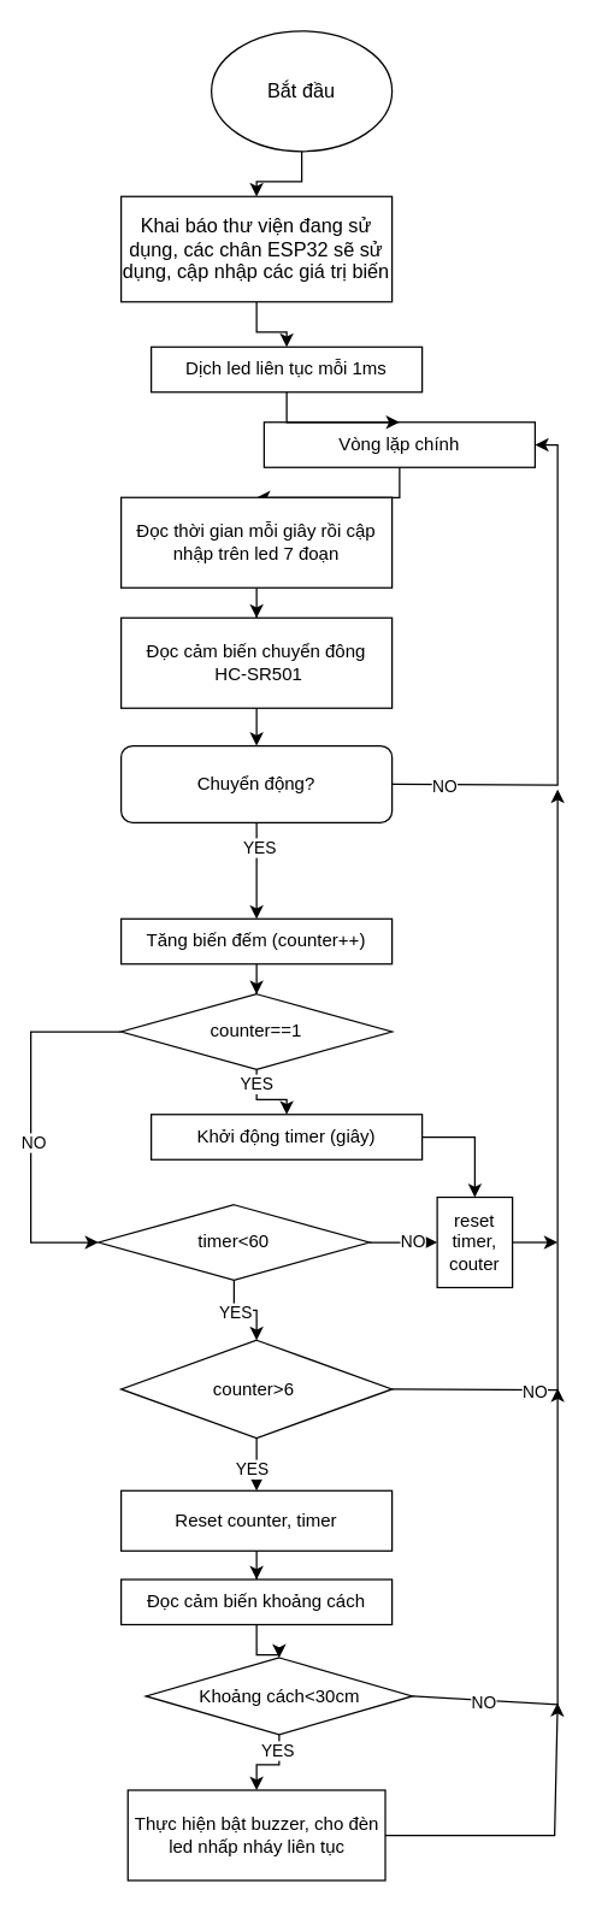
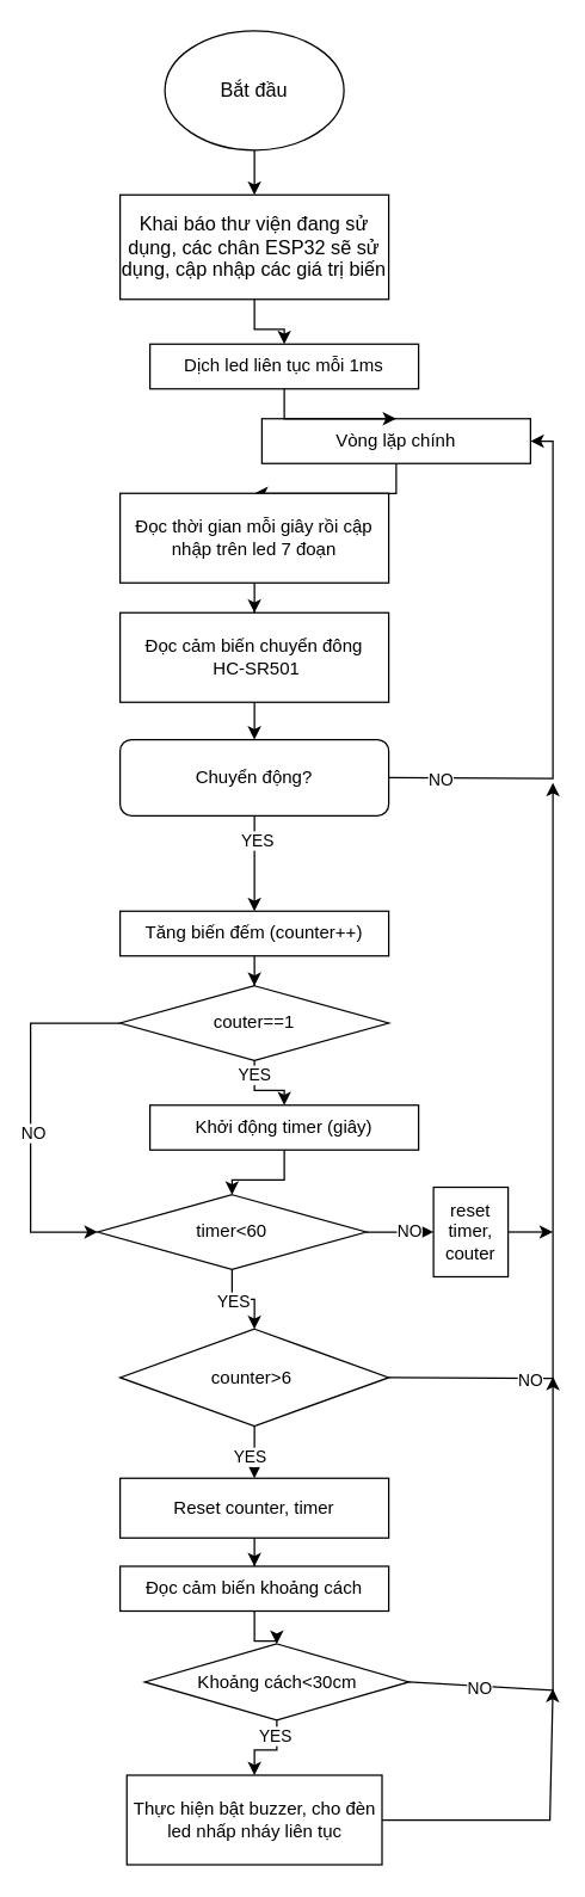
  <mxCell id="0" />
  <mxCell id="1" parent="0" />
  <mxCell id="2" value="" style="edgeStyle=orthogonalEdgeStyle;rounded=0;orthogonalLoop=1;jettySize=auto;html=1;" edge="1" parent="1" source="3" target="5"><mxGeometry relative="1" as="geometry" /></mxCell>
- <mxCell id="3" value="&lt;span style=&quot;font-size: 13px;&quot;&gt;Bắt đầu&lt;/span&gt;" style="ellipse;whiteSpace=wrap;html=1;" vertex="1" parent="1"><mxGeometry x="140" y="20" width="120" height="80" as="geometry" /></mxCell>
+ <mxCell id="3" value="&lt;span style=&quot;font-size: 13px;&quot;&gt;Bắt đầu&lt;/span&gt;" style="ellipse;whiteSpace=wrap;html=1;" vertex="1" parent="1"><mxGeometry x="110" y="20" width="120" height="80" as="geometry" /></mxCell>
  <mxCell id="4" value="" style="edgeStyle=orthogonalEdgeStyle;rounded=0;orthogonalLoop=1;jettySize=auto;html=1;" edge="1" parent="1" source="5" target="16"><mxGeometry relative="1" as="geometry" /></mxCell>
  <mxCell id="5" value="&lt;font style=&quot;font-size: 13px;&quot;&gt;Khai báo thư viện đang sử dụng, các chân ESP32 sẽ sử dụng, cập nhập các giá trị biến&lt;/font&gt;" style="whiteSpace=wrap;html=1;" vertex="1" parent="1"><mxGeometry x="80" y="130" width="180" height="70" as="geometry" /></mxCell>
  <mxCell id="6" value="" style="edgeStyle=orthogonalEdgeStyle;rounded=0;orthogonalLoop=1;jettySize=auto;html=1;" edge="1" parent="1" source="7" target="9"><mxGeometry relative="1" as="geometry" /></mxCell>
  <mxCell id="7" value="Vòng lặp chính" style="whiteSpace=wrap;html=1;" vertex="1" parent="1"><mxGeometry x="175" y="280" width="180" height="30" as="geometry" /></mxCell>
  <mxCell id="8" value="" style="edgeStyle=orthogonalEdgeStyle;rounded=0;orthogonalLoop=1;jettySize=auto;html=1;" edge="1" parent="1" source="9" target="11"><mxGeometry relative="1" as="geometry" /></mxCell>
  <mxCell id="9" value="Đọc thời gian mỗi giây rồi cập nhập trên led 7 đoạn" style="whiteSpace=wrap;html=1;" vertex="1" parent="1"><mxGeometry x="80" y="330" width="180" height="60" as="geometry" /></mxCell>
  <mxCell id="10" value="" style="edgeStyle=orthogonalEdgeStyle;rounded=0;orthogonalLoop=1;jettySize=auto;html=1;" edge="1" parent="1" source="11" target="14"><mxGeometry relative="1" as="geometry" /></mxCell>
  <mxCell id="11" value="Đọc cảm biến chuyển đông&lt;div&gt;&amp;nbsp;HC-SR501&lt;/div&gt;" style="whiteSpace=wrap;html=1;" vertex="1" parent="1"><mxGeometry x="80" y="410" width="180" height="60" as="geometry" /></mxCell>
  <mxCell id="12" value="" style="edgeStyle=orthogonalEdgeStyle;rounded=0;orthogonalLoop=1;jettySize=auto;html=1;" edge="1" parent="1" source="14" target="20"><mxGeometry relative="1" as="geometry" /></mxCell>
  <mxCell id="13" value="YES" style="edgeLabel;html=1;align=center;verticalAlign=middle;resizable=0;points=[];" vertex="1" connectable="0" parent="12"><mxGeometry x="-0.491" y="1" relative="1" as="geometry"><mxPoint as="offset" /></mxGeometry></mxCell>
  <mxCell id="14" value="Chuyển động?" style="whiteSpace=wrap;html=1;rounded=1;" vertex="1" parent="1"><mxGeometry x="80" y="495" width="180" height="51" as="geometry" /></mxCell>
  <mxCell id="15" value="" style="edgeStyle=orthogonalEdgeStyle;rounded=0;orthogonalLoop=1;jettySize=auto;html=1;" edge="1" parent="1" source="16" target="7"><mxGeometry relative="1" as="geometry" /></mxCell>
  <mxCell id="16" value="Dịch led liên tục mỗi 1ms" style="whiteSpace=wrap;html=1;" vertex="1" parent="1"><mxGeometry x="100" y="230" width="180" height="30" as="geometry" /></mxCell>
  <mxCell id="17" value="" style="endArrow=classic;html=1;rounded=0;exitX=1;exitY=0.5;exitDx=0;exitDy=0;entryX=1;entryY=0.5;entryDx=0;entryDy=0;" edge="1" parent="1" source="14" target="7"><mxGeometry width="50" height="50" relative="1" as="geometry"><mxPoint x="370" y="535" as="sourcePoint" /><mxPoint x="370" y="295" as="targetPoint" /><Array as="points"><mxPoint x="370" y="521" /><mxPoint x="370" y="295" /></Array></mxGeometry></mxCell>
  <mxCell id="18" value="NO" style="edgeLabel;html=1;align=center;verticalAlign=middle;resizable=0;points=[];" vertex="1" connectable="0" parent="17"><mxGeometry x="-0.798" y="-1" relative="1" as="geometry"><mxPoint as="offset" /></mxGeometry></mxCell>
  <mxCell id="19" value="" style="edgeStyle=orthogonalEdgeStyle;rounded=0;orthogonalLoop=1;jettySize=auto;html=1;" edge="1" parent="1" source="20" target="32"><mxGeometry relative="1" as="geometry" /></mxCell>
  <mxCell id="20" value="Tăng biến đếm (counter++)" style="whiteSpace=wrap;html=1;" vertex="1" parent="1"><mxGeometry x="80" y="610" width="180" height="30" as="geometry" /></mxCell>
  <mxCell id="21" value="" style="edgeStyle=orthogonalEdgeStyle;rounded=0;orthogonalLoop=1;jettySize=auto;html=1;" edge="1" parent="1" source="23" target="27"><mxGeometry relative="1" as="geometry" /></mxCell>
  <mxCell id="22" value="YES" style="edgeLabel;html=1;align=center;verticalAlign=middle;resizable=0;points=[];" vertex="1" connectable="0" parent="21"><mxGeometry x="-0.122" y="4" relative="1" as="geometry"><mxPoint as="offset" /></mxGeometry></mxCell>
  <mxCell id="23" value="counter&amp;gt;6&amp;nbsp;" style="rhombus;whiteSpace=wrap;html=1;" vertex="1" parent="1"><mxGeometry x="80" y="890" width="180" height="65" as="geometry" /></mxCell>
  <mxCell id="24" value="" style="endArrow=classic;html=1;rounded=0;exitX=1;exitY=0.5;exitDx=0;exitDy=0;" edge="1" parent="1" source="23"><mxGeometry width="50" height="50" relative="1" as="geometry"><mxPoint x="190" y="570" as="sourcePoint" /><mxPoint x="370" y="524" as="targetPoint" /><Array as="points"><mxPoint x="370" y="923" /><mxPoint x="370" y="883" /><mxPoint x="370" y="790" /></Array></mxGeometry></mxCell>
  <mxCell id="25" value="NO" style="edgeLabel;html=1;align=center;verticalAlign=middle;resizable=0;points=[];" vertex="1" connectable="0" parent="24"><mxGeometry x="-0.627" y="-2" relative="1" as="geometry"><mxPoint as="offset" /></mxGeometry></mxCell>
  <mxCell id="26" value="" style="edgeStyle=orthogonalEdgeStyle;rounded=0;orthogonalLoop=1;jettySize=auto;html=1;" edge="1" parent="1" source="27" target="29"><mxGeometry relative="1" as="geometry" /></mxCell>
  <mxCell id="27" value="Reset counter, timer" style="whiteSpace=wrap;html=1;" vertex="1" parent="1"><mxGeometry x="80" y="990" width="180" height="40" as="geometry" /></mxCell>
  <mxCell id="28" value="" style="edgeStyle=orthogonalEdgeStyle;rounded=0;orthogonalLoop=1;jettySize=auto;html=1;" edge="1" parent="1" source="29" target="46"><mxGeometry relative="1" as="geometry" /></mxCell>
  <mxCell id="29" value="Đọc cảm biến khoảng cách" style="whiteSpace=wrap;html=1;" vertex="1" parent="1"><mxGeometry x="80" y="1049" width="180" height="30" as="geometry" /></mxCell>
  <mxCell id="30" value="" style="edgeStyle=orthogonalEdgeStyle;rounded=0;orthogonalLoop=1;jettySize=auto;html=1;" edge="1" parent="1" source="32" target="34"><mxGeometry relative="1" as="geometry" /></mxCell>
  <mxCell id="31" value="YES" style="edgeLabel;html=1;align=center;verticalAlign=middle;resizable=0;points=[];" vertex="1" connectable="0" parent="30"><mxGeometry x="-0.647" y="-1" relative="1" as="geometry"><mxPoint as="offset" /></mxGeometry></mxCell>
- <mxCell id="32" value="counter==1" style="rhombus;whiteSpace=wrap;html=1;" vertex="1" parent="1"><mxGeometry x="80" y="660" width="180" height="50" as="geometry" /></mxCell>
- <mxCell id="33" value="" style="edgeStyle=orthogonalEdgeStyle;rounded=0;orthogonalLoop=1;jettySize=auto;html=1;" edge="1" parent="1" source="34" target="42"><mxGeometry relative="1" as="geometry" /></mxCell>
+ <mxCell id="32" value="couter==1" style="rhombus;whiteSpace=wrap;html=1;" vertex="1" parent="1"><mxGeometry x="80" y="660" width="180" height="50" as="geometry" /></mxCell>
+ <mxCell id="33" value="" style="edgeStyle=orthogonalEdgeStyle;rounded=0;orthogonalLoop=1;jettySize=auto;html=1;" edge="1" parent="1" source="34" target="39"><mxGeometry relative="1" as="geometry" /></mxCell>
  <mxCell id="34" value="Khởi động timer (giây)" style="whiteSpace=wrap;html=1;" vertex="1" parent="1"><mxGeometry x="100" y="740" width="180" height="30" as="geometry" /></mxCell>
  <mxCell id="35" value="" style="edgeStyle=orthogonalEdgeStyle;rounded=0;orthogonalLoop=1;jettySize=auto;html=1;" edge="1" parent="1" source="39" target="23"><mxGeometry relative="1" as="geometry" /></mxCell>
  <mxCell id="36" value="YES" style="edgeLabel;html=1;align=center;verticalAlign=middle;resizable=0;points=[];" vertex="1" connectable="0" parent="35"><mxGeometry x="-0.277" y="-1" relative="1" as="geometry"><mxPoint as="offset" /></mxGeometry></mxCell>
  <mxCell id="37" value="" style="edgeStyle=orthogonalEdgeStyle;rounded=0;orthogonalLoop=1;jettySize=auto;html=1;" edge="1" parent="1" source="39" target="42"><mxGeometry relative="1" as="geometry" /></mxCell>
  <mxCell id="38" value="NO" style="edgeLabel;html=1;align=center;verticalAlign=middle;resizable=0;points=[];" vertex="1" connectable="0" parent="37"><mxGeometry x="0.24" y="1" relative="1" as="geometry"><mxPoint as="offset" /></mxGeometry></mxCell>
  <mxCell id="39" value="timer&amp;lt;60" style="rhombus;whiteSpace=wrap;html=1;" vertex="1" parent="1"><mxGeometry x="65" y="800" width="180" height="50" as="geometry" /></mxCell>
  <mxCell id="40" value="" style="endArrow=classic;html=1;rounded=0;entryX=0;entryY=0.5;entryDx=0;entryDy=0;exitX=0;exitY=0.5;exitDx=0;exitDy=0;" edge="1" parent="1" source="32" target="39"><mxGeometry width="50" height="50" relative="1" as="geometry"><mxPoint x="170" y="820" as="sourcePoint" /><mxPoint x="220" y="770" as="targetPoint" /><Array as="points"><mxPoint x="20" y="685" /><mxPoint x="20" y="750" /><mxPoint x="20" y="825" /></Array></mxGeometry></mxCell>
  <mxCell id="41" value="NO" style="edgeLabel;html=1;align=center;verticalAlign=middle;resizable=0;points=[];" vertex="1" connectable="0" parent="40"><mxGeometry x="0.086" y="1" relative="1" as="geometry"><mxPoint as="offset" /></mxGeometry></mxCell>
  <mxCell id="42" value="reset timer, couter" style="whiteSpace=wrap;html=1;" vertex="1" parent="1"><mxGeometry x="290" y="795" width="50" height="60" as="geometry" /></mxCell>
  <mxCell id="43" value="" style="endArrow=classic;html=1;rounded=0;exitX=1;exitY=0.5;exitDx=0;exitDy=0;" edge="1" parent="1" source="42"><mxGeometry width="50" height="50" relative="1" as="geometry"><mxPoint x="40" y="760" as="sourcePoint" /><mxPoint x="370" y="825" as="targetPoint" /></mxGeometry></mxCell>
  <mxCell id="44" value="" style="edgeStyle=orthogonalEdgeStyle;rounded=0;orthogonalLoop=1;jettySize=auto;html=1;" edge="1" parent="1" source="46" target="49"><mxGeometry relative="1" as="geometry" /></mxCell>
  <mxCell id="45" value="YES" style="edgeLabel;html=1;align=center;verticalAlign=middle;resizable=0;points=[];" vertex="1" connectable="0" parent="44"><mxGeometry x="-0.619" y="-2" relative="1" as="geometry"><mxPoint as="offset" /></mxGeometry></mxCell>
  <mxCell id="46" value="Khoảng cách&amp;lt;30cm" style="rhombus;whiteSpace=wrap;html=1;" vertex="1" parent="1"><mxGeometry x="96.5" y="1101" width="177" height="51" as="geometry" /></mxCell>
  <mxCell id="47" value="" style="endArrow=classic;html=1;rounded=0;exitX=1;exitY=0.5;exitDx=0;exitDy=0;" edge="1" parent="1" source="46"><mxGeometry width="50" height="50" relative="1" as="geometry"><mxPoint x="330" y="1097" as="sourcePoint" /><mxPoint x="370" y="922" as="targetPoint" /><Array as="points"><mxPoint x="370" y="1132" /></Array></mxGeometry></mxCell>
  <mxCell id="48" value="NO" style="edgeLabel;html=1;align=center;verticalAlign=middle;resizable=0;points=[];" vertex="1" connectable="0" parent="47"><mxGeometry x="-0.691" y="-1" relative="1" as="geometry"><mxPoint as="offset" /></mxGeometry></mxCell>
  <mxCell id="49" value="Thực hiện bật buzzer, cho đèn led nhấp nháy liên tục" style="whiteSpace=wrap;html=1;" vertex="1" parent="1"><mxGeometry x="84.5" y="1189" width="171" height="60" as="geometry" /></mxCell>
  <mxCell id="50" value="" style="endArrow=classic;html=1;rounded=0;exitX=1;exitY=0.5;exitDx=0;exitDy=0;" edge="1" parent="1" source="49"><mxGeometry width="50" height="50" relative="1" as="geometry"><mxPoint x="343" y="1224" as="sourcePoint" /><mxPoint x="370" y="1131" as="targetPoint" /><Array as="points"><mxPoint x="368" y="1219" /></Array></mxGeometry></mxCell>
